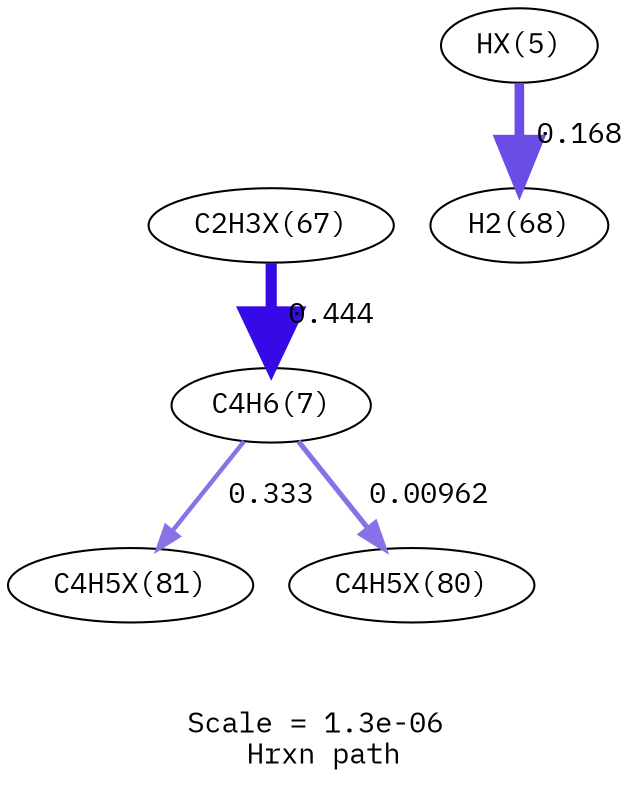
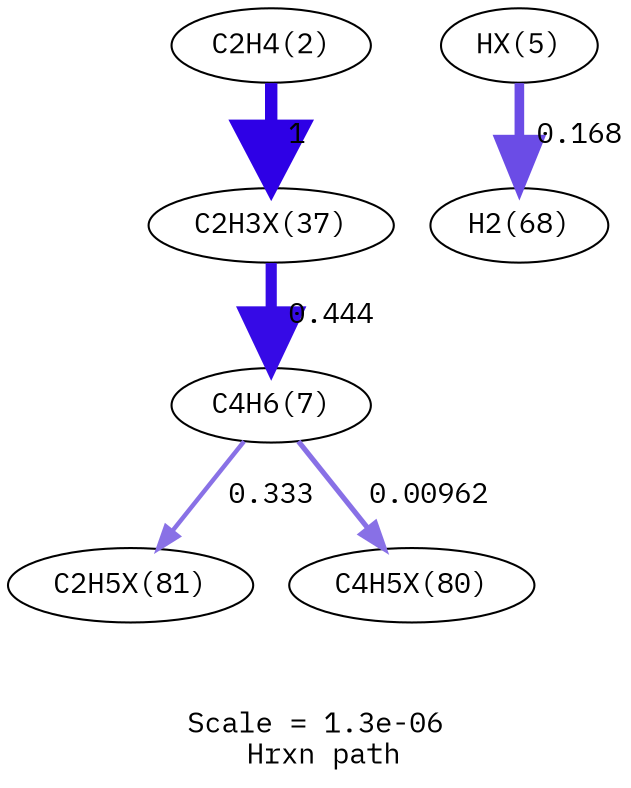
  digraph {
    fontname="IBM Plex Mono"
    label="Scale = 1.3e-06\l Hrxn path"
    node [fontname="IBM Plex Mono"]
    edge [fontname="IBM Plex Mono"]
-   n2 [label="C2H3X(67)"]
+   n1 [label="C2H4(2)"]
+   n2 [label="C2H3X(37)"]
    n3 [label="HX(5)"]
    n4 [label="H2(68)"]
    n5 [label="C4H6(7)"]
-   n6 [label="C4H5X(81)"]
+   n6 [label="C2H5X(81)"]
    n7 [label="C4H5X(80)"]
+   n1 -> n2 [arrowsize=3 color="0.7, 1.5, 0.9" label=" 1" style="setlinewidth(6)"]
    n2 -> n5 [arrowsize=2.7 color="0.7, 0.954, 0.9" label=" 0.444" style="setlinewidth(5.4)"]
    n3 -> n4 [arrowsize=2.33 color="0.7, 0.668, 0.9" label=" 0.168" style="setlinewidth(4.65)"]
    n5 -> n6 [arrowsize=1.08 color="0.7, 0.506, 0.9" label=" 0.333" style="setlinewidth(2.15)"]
    n5 -> n7 [arrowsize=1.25 color="0.7, 0.51, 0.9" label=" 0.00962" style="setlinewidth(2.49)"]
  }
